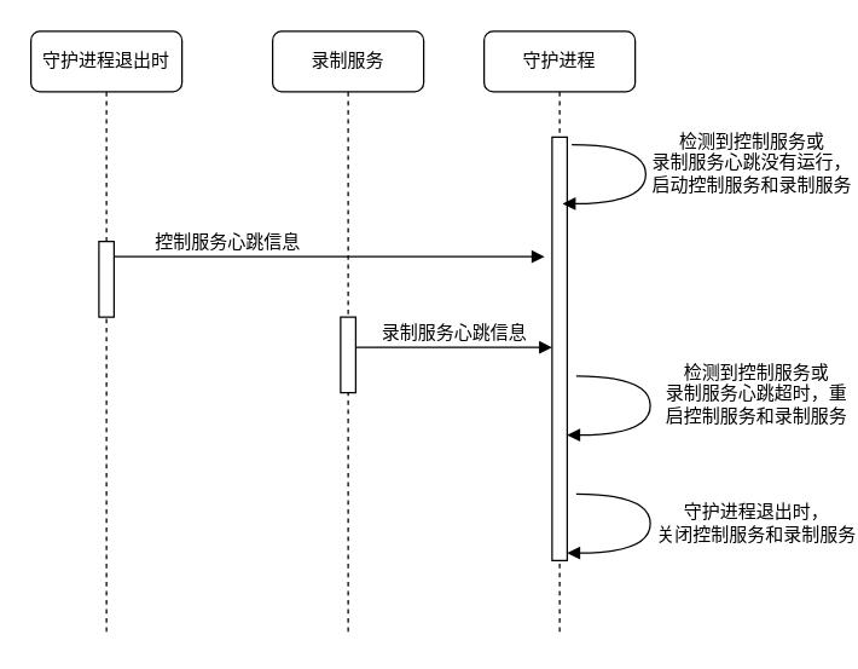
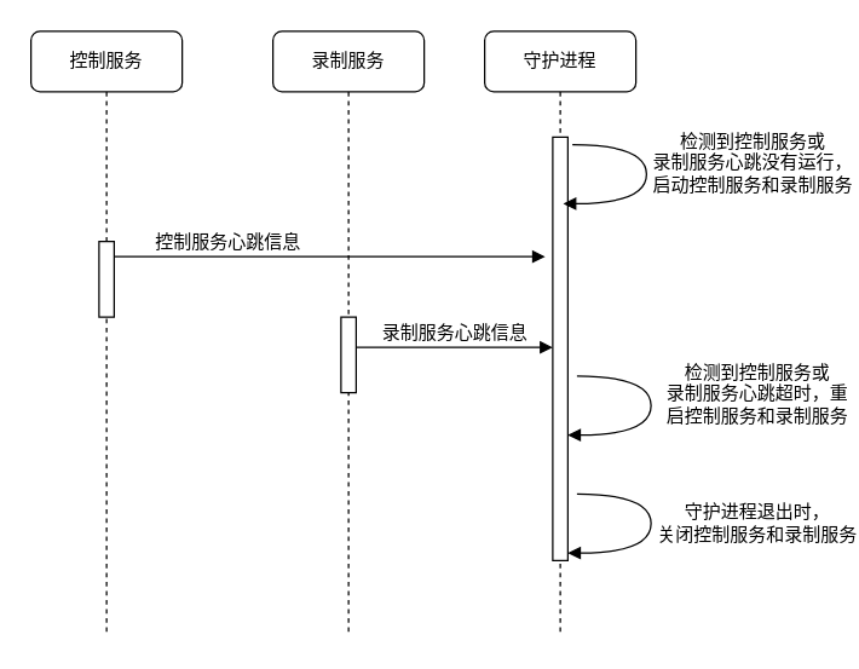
  <mxCell id="0" />
  <mxCell id="1" parent="0" />
- <mxCell id="2" value="守护进程退出时" style="shape=umlLifeline;perimeter=lifelinePerimeter;whiteSpace=wrap;html=1;container=1;collapsible=0;recursiveResize=0;outlineConnect=0;rounded=1;shadow=0;comic=0;labelBackgroundColor=none;strokeColor=#000000;strokeWidth=1;fillColor=#FFFFFF;fontFamily=Verdana;fontSize=12;fontColor=#000000;align=center;" parent="1" vertex="1"><mxGeometry x="20" y="20" width="100" height="400" as="geometry" /></mxCell>
+ <mxCell id="2" value="控制服务" style="shape=umlLifeline;perimeter=lifelinePerimeter;whiteSpace=wrap;html=1;container=1;collapsible=0;recursiveResize=0;outlineConnect=0;rounded=1;shadow=0;comic=0;labelBackgroundColor=none;strokeColor=#000000;strokeWidth=1;fillColor=#FFFFFF;fontFamily=Verdana;fontSize=12;fontColor=#000000;align=center;" parent="1" vertex="1"><mxGeometry x="20" y="20" width="100" height="400" as="geometry" /></mxCell>
  <mxCell id="3" value="" style="html=1;points=[];perimeter=orthogonalPerimeter;rounded=0;shadow=0;comic=0;labelBackgroundColor=none;strokeColor=#000000;strokeWidth=1;fillColor=#FFFFFF;fontFamily=Verdana;fontSize=12;fontColor=#000000;align=center;" parent="2" vertex="1"><mxGeometry x="45" y="139" width="10" height="50" as="geometry" /></mxCell>
  <mxCell id="4" value="录制服务" style="shape=umlLifeline;perimeter=lifelinePerimeter;whiteSpace=wrap;html=1;container=1;collapsible=0;recursiveResize=0;outlineConnect=0;rounded=1;shadow=0;comic=0;labelBackgroundColor=none;strokeColor=#000000;strokeWidth=1;fillColor=#FFFFFF;fontFamily=Verdana;fontSize=12;fontColor=#000000;align=center;" parent="1" vertex="1"><mxGeometry x="180" y="20" width="100" height="400" as="geometry" /></mxCell>
  <mxCell id="5" value="" style="html=1;points=[];perimeter=orthogonalPerimeter;rounded=0;shadow=0;comic=0;labelBackgroundColor=none;strokeColor=#000000;strokeWidth=1;fillColor=#FFFFFF;fontFamily=Verdana;fontSize=12;fontColor=#000000;align=center;" parent="4" vertex="1"><mxGeometry x="45" y="189" width="10" height="50" as="geometry" /></mxCell>
  <mxCell id="6" value="守护进程" style="shape=umlLifeline;perimeter=lifelinePerimeter;whiteSpace=wrap;html=1;container=1;collapsible=0;recursiveResize=0;outlineConnect=0;rounded=1;shadow=0;comic=0;labelBackgroundColor=none;strokeColor=#000000;strokeWidth=1;fillColor=#FFFFFF;fontFamily=Verdana;fontSize=12;fontColor=#000000;align=center;" parent="1" vertex="1"><mxGeometry x="320" y="20" width="100" height="400" as="geometry" /></mxCell>
  <mxCell id="7" value="" style="html=1;points=[];perimeter=orthogonalPerimeter;rounded=0;shadow=0;comic=0;labelBackgroundColor=none;strokeColor=#000000;strokeWidth=1;fillColor=#FFFFFF;fontFamily=Verdana;fontSize=12;fontColor=#000000;align=center;" parent="1" vertex="1"><mxGeometry x="365" y="90" width="10" height="280" as="geometry" /></mxCell>
  <mxCell id="8" value="录制服务心跳信息" style="html=1;verticalAlign=bottom;endArrow=block;labelBackgroundColor=none;fontFamily=Verdana;fontSize=12;edgeStyle=elbowEdgeStyle;elbow=vertical;" parent="1" source="5" target="7" edge="1"><mxGeometry relative="1" as="geometry"><mxPoint x="290" y="229" as="sourcePoint" /><Array as="points"><mxPoint x="240" y="229" /></Array></mxGeometry></mxCell>
  <mxCell id="9" value="&lt;div&gt;检测到控制服务或&lt;/div&gt;&lt;div&gt;录制服务心跳超时，重&lt;/div&gt;&lt;div&gt;启控制服务和录制服务&lt;br&gt;&lt;/div&gt;" style="html=1;verticalAlign=bottom;endArrow=block;labelBackgroundColor=none;fontFamily=Verdana;fontSize=12;elbow=vertical;edgeStyle=orthogonalEdgeStyle;curved=1;exitX=1.066;exitY=0.713;exitPerimeter=0;" parent="1" edge="1"><mxGeometry x="0.231" y="-70" relative="1" as="geometry"><mxPoint x="381" y="248" as="sourcePoint" /><mxPoint x="375" y="287" as="targetPoint" /><Array as="points"><mxPoint x="430" y="248" /><mxPoint x="430" y="287" /></Array><mxPoint x="70" y="67" as="offset" /></mxGeometry></mxCell>
  <mxCell id="10" value="控制服务心跳信息" style="html=1;verticalAlign=bottom;endArrow=block;labelBackgroundColor=none;fontFamily=Verdana;fontSize=12;edgeStyle=elbowEdgeStyle;elbow=vertical;" edge="1" parent="1"><mxGeometry x="-0.474" relative="1" as="geometry"><mxPoint x="75" y="169" as="sourcePoint" /><Array as="points"><mxPoint x="80" y="169" /></Array><mxPoint x="360" y="169" as="targetPoint" /><mxPoint as="offset" /></mxGeometry></mxCell>
  <mxCell id="11" value="&lt;div&gt;检测到控制服务或&lt;/div&gt;&lt;div&gt;录制服务心跳没有运行，&lt;/div&gt;&lt;div&gt;启动控制服务和录制服务&lt;br&gt;&lt;/div&gt;" style="html=1;verticalAlign=bottom;endArrow=block;labelBackgroundColor=none;fontFamily=Verdana;fontSize=12;elbow=vertical;edgeStyle=orthogonalEdgeStyle;curved=1;exitX=1.066;exitY=0.713;exitPerimeter=0;" edge="1" parent="1"><mxGeometry x="0.231" y="-70" relative="1" as="geometry"><mxPoint x="378" y="95" as="sourcePoint" /><mxPoint x="372" y="134" as="targetPoint" /><Array as="points"><mxPoint x="427" y="95" /><mxPoint x="427" y="134" /></Array><mxPoint x="70" y="67" as="offset" /></mxGeometry></mxCell>
  <mxCell id="12" value="&lt;div&gt;守护进程退出时，&lt;/div&gt;&lt;div&gt;关闭控制服务和录制服务&lt;br&gt;&lt;/div&gt;" style="html=1;verticalAlign=bottom;endArrow=block;labelBackgroundColor=none;fontFamily=Verdana;fontSize=12;elbow=vertical;edgeStyle=orthogonalEdgeStyle;curved=1;exitX=1.066;exitY=0.713;exitPerimeter=0;" edge="1" parent="1"><mxGeometry x="0.231" y="-70" relative="1" as="geometry"><mxPoint x="381" y="326" as="sourcePoint" /><mxPoint x="375" y="365" as="targetPoint" /><Array as="points"><mxPoint x="430" y="326" /><mxPoint x="430" y="365" /></Array><mxPoint x="70" y="67" as="offset" /></mxGeometry></mxCell>
